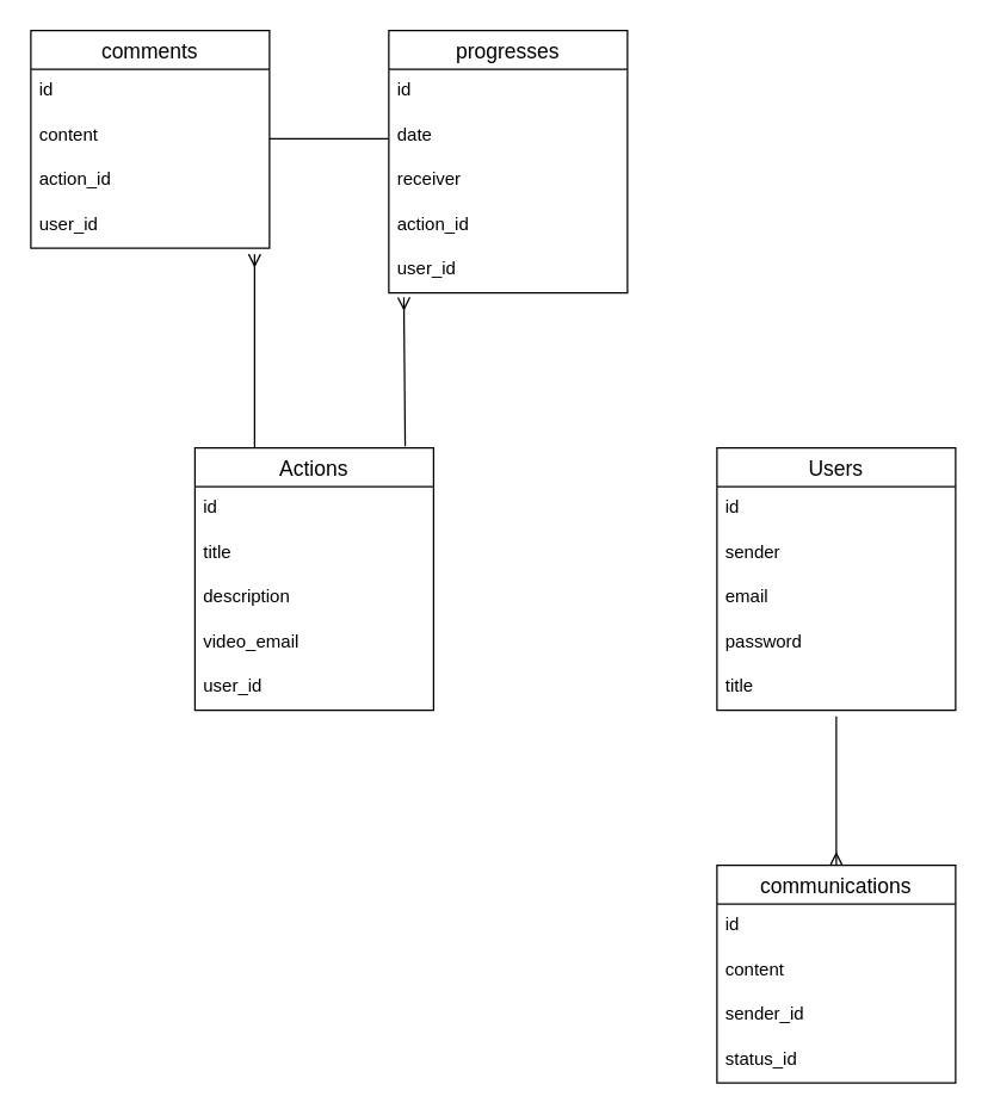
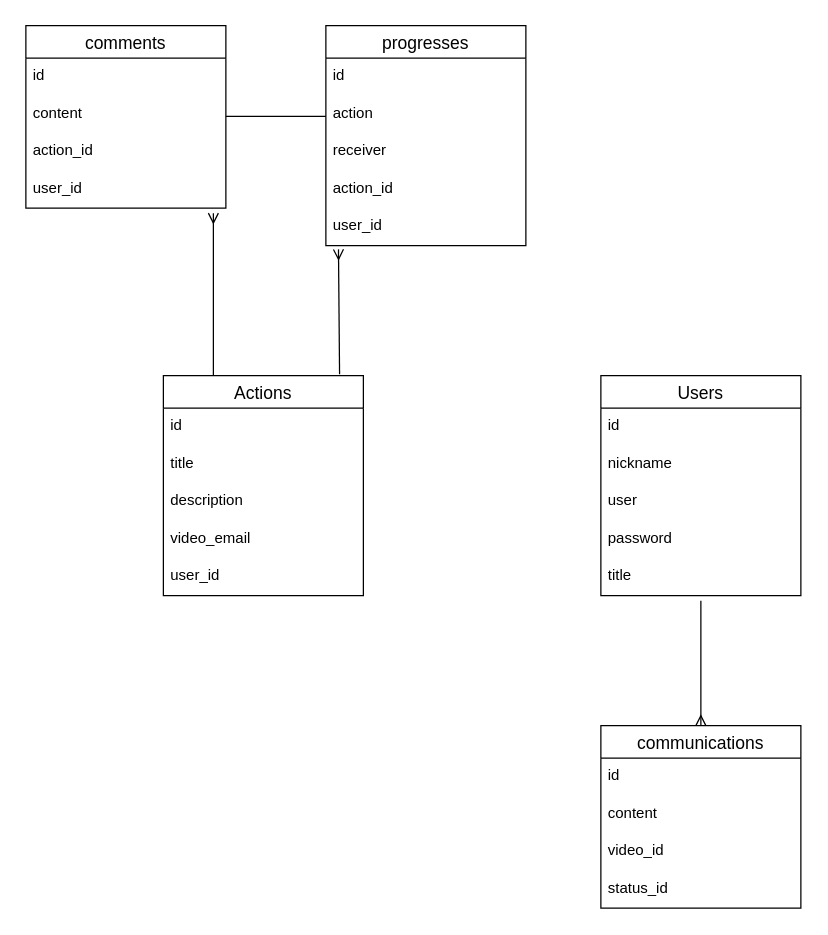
  <mxCell id="0" />
  <mxCell id="1" parent="0" />
  <mxCell id="2" value="Users" style="swimlane;fontStyle=0;childLayout=stackLayout;horizontal=1;startSize=26;horizontalStack=0;resizeParent=1;resizeParentMax=0;resizeLast=0;collapsible=1;marginBottom=0;align=center;fontSize=14;" vertex="1" parent="1"><mxGeometry x="480" y="300" width="160" height="176" as="geometry" /></mxCell>
  <mxCell id="3" value="id" style="text;strokeColor=none;fillColor=none;spacingLeft=4;spacingRight=4;overflow=hidden;rotatable=0;points=[[0,0.5],[1,0.5]];portConstraint=eastwest;fontSize=12;" vertex="1" parent="2"><mxGeometry y="26" width="160" height="30" as="geometry" /></mxCell>
- <mxCell id="4" value="sender" style="text;strokeColor=none;fillColor=none;spacingLeft=4;spacingRight=4;overflow=hidden;rotatable=0;points=[[0,0.5],[1,0.5]];portConstraint=eastwest;fontSize=12;" vertex="1" parent="2"><mxGeometry y="56" width="160" height="30" as="geometry" /></mxCell>
- <mxCell id="5" value="email" style="text;strokeColor=none;fillColor=none;spacingLeft=4;spacingRight=4;overflow=hidden;rotatable=0;points=[[0,0.5],[1,0.5]];portConstraint=eastwest;fontSize=12;" vertex="1" parent="2"><mxGeometry y="86" width="160" height="30" as="geometry" /></mxCell>
+ <mxCell id="4" value="nickname" style="text;strokeColor=none;fillColor=none;spacingLeft=4;spacingRight=4;overflow=hidden;rotatable=0;points=[[0,0.5],[1,0.5]];portConstraint=eastwest;fontSize=12;" vertex="1" parent="2"><mxGeometry y="56" width="160" height="30" as="geometry" /></mxCell>
+ <mxCell id="5" value="user" style="text;strokeColor=none;fillColor=none;spacingLeft=4;spacingRight=4;overflow=hidden;rotatable=0;points=[[0,0.5],[1,0.5]];portConstraint=eastwest;fontSize=12;" vertex="1" parent="2"><mxGeometry y="86" width="160" height="30" as="geometry" /></mxCell>
  <mxCell id="6" value="password" style="text;strokeColor=none;fillColor=none;spacingLeft=4;spacingRight=4;overflow=hidden;rotatable=0;points=[[0,0.5],[1,0.5]];portConstraint=eastwest;fontSize=12;" vertex="1" parent="2"><mxGeometry y="116" width="160" height="30" as="geometry" /></mxCell>
  <mxCell id="7" value="title" style="text;strokeColor=none;fillColor=none;spacingLeft=4;spacingRight=4;overflow=hidden;rotatable=0;points=[[0,0.5],[1,0.5]];portConstraint=eastwest;fontSize=12;" vertex="1" parent="2"><mxGeometry y="146" width="160" height="30" as="geometry" /></mxCell>
  <mxCell id="8" style="edgeStyle=none;html=1;exitX=0.25;exitY=0;exitDx=0;exitDy=0;endArrow=ERmany;endFill=0;" edge="1" parent="1" source="10"><mxGeometry relative="1" as="geometry"><mxPoint x="170" y="170" as="targetPoint" /></mxGeometry></mxCell>
  <mxCell id="9" style="edgeStyle=none;html=1;entryX=0.063;entryY=1.1;entryDx=0;entryDy=0;entryPerimeter=0;endArrow=ERmany;endFill=0;exitX=0.881;exitY=-0.006;exitDx=0;exitDy=0;exitPerimeter=0;" edge="1" parent="1" source="10" target="21"><mxGeometry relative="1" as="geometry"><mxPoint x="270" y="290" as="sourcePoint" /></mxGeometry></mxCell>
  <mxCell id="10" value="Actions" style="swimlane;fontStyle=0;childLayout=stackLayout;horizontal=1;startSize=26;horizontalStack=0;resizeParent=1;resizeParentMax=0;resizeLast=0;collapsible=1;marginBottom=0;align=center;fontSize=14;" vertex="1" parent="1"><mxGeometry x="130" y="300" width="160" height="176" as="geometry" /></mxCell>
  <mxCell id="11" value="id" style="text;strokeColor=none;fillColor=none;spacingLeft=4;spacingRight=4;overflow=hidden;rotatable=0;points=[[0,0.5],[1,0.5]];portConstraint=eastwest;fontSize=12;" vertex="1" parent="10"><mxGeometry y="26" width="160" height="30" as="geometry" /></mxCell>
  <mxCell id="12" value="title" style="text;strokeColor=none;fillColor=none;spacingLeft=4;spacingRight=4;overflow=hidden;rotatable=0;points=[[0,0.5],[1,0.5]];portConstraint=eastwest;fontSize=12;" vertex="1" parent="10"><mxGeometry y="56" width="160" height="30" as="geometry" /></mxCell>
  <mxCell id="13" value="description" style="text;strokeColor=none;fillColor=none;spacingLeft=4;spacingRight=4;overflow=hidden;rotatable=0;points=[[0,0.5],[1,0.5]];portConstraint=eastwest;fontSize=12;" vertex="1" parent="10"><mxGeometry y="86" width="160" height="30" as="geometry" /></mxCell>
  <mxCell id="14" value="video_email" style="text;strokeColor=none;fillColor=none;spacingLeft=4;spacingRight=4;overflow=hidden;rotatable=0;points=[[0,0.5],[1,0.5]];portConstraint=eastwest;fontSize=12;" vertex="1" parent="10"><mxGeometry y="116" width="160" height="30" as="geometry" /></mxCell>
  <mxCell id="15" value="user_id" style="text;strokeColor=none;fillColor=none;spacingLeft=4;spacingRight=4;overflow=hidden;rotatable=0;points=[[0,0.5],[1,0.5]];portConstraint=eastwest;fontSize=12;" vertex="1" parent="10"><mxGeometry y="146" width="160" height="30" as="geometry" /></mxCell>
  <mxCell id="16" value="progresses" style="swimlane;fontStyle=0;childLayout=stackLayout;horizontal=1;startSize=26;horizontalStack=0;resizeParent=1;resizeParentMax=0;resizeLast=0;collapsible=1;marginBottom=0;align=center;fontSize=14;" vertex="1" parent="1"><mxGeometry x="260" y="20" width="160" height="176" as="geometry" /></mxCell>
  <mxCell id="17" value="id" style="text;strokeColor=none;fillColor=none;spacingLeft=4;spacingRight=4;overflow=hidden;rotatable=0;points=[[0,0.5],[1,0.5]];portConstraint=eastwest;fontSize=12;" vertex="1" parent="16"><mxGeometry y="26" width="160" height="30" as="geometry" /></mxCell>
- <mxCell id="18" value="date" style="text;strokeColor=none;fillColor=none;spacingLeft=4;spacingRight=4;overflow=hidden;rotatable=0;points=[[0,0.5],[1,0.5]];portConstraint=eastwest;fontSize=12;" vertex="1" parent="16"><mxGeometry y="56" width="160" height="30" as="geometry" /></mxCell>
+ <mxCell id="18" value="action" style="text;strokeColor=none;fillColor=none;spacingLeft=4;spacingRight=4;overflow=hidden;rotatable=0;points=[[0,0.5],[1,0.5]];portConstraint=eastwest;fontSize=12;" vertex="1" parent="16"><mxGeometry y="56" width="160" height="30" as="geometry" /></mxCell>
  <mxCell id="19" value="receiver" style="text;strokeColor=none;fillColor=none;spacingLeft=4;spacingRight=4;overflow=hidden;rotatable=0;points=[[0,0.5],[1,0.5]];portConstraint=eastwest;fontSize=12;" vertex="1" parent="16"><mxGeometry y="86" width="160" height="30" as="geometry" /></mxCell>
  <mxCell id="20" value="action_id" style="text;strokeColor=none;fillColor=none;spacingLeft=4;spacingRight=4;overflow=hidden;rotatable=0;points=[[0,0.5],[1,0.5]];portConstraint=eastwest;fontSize=12;" vertex="1" parent="16"><mxGeometry y="116" width="160" height="30" as="geometry" /></mxCell>
  <mxCell id="21" value="user_id" style="text;strokeColor=none;fillColor=none;spacingLeft=4;spacingRight=4;overflow=hidden;rotatable=0;points=[[0,0.5],[1,0.5]];portConstraint=eastwest;fontSize=12;" vertex="1" parent="16"><mxGeometry y="146" width="160" height="30" as="geometry" /></mxCell>
  <mxCell id="22" value="comments" style="swimlane;fontStyle=0;childLayout=stackLayout;horizontal=1;startSize=26;horizontalStack=0;resizeParent=1;resizeParentMax=0;resizeLast=0;collapsible=1;marginBottom=0;align=center;fontSize=14;" vertex="1" parent="1"><mxGeometry x="20" y="20" width="160" height="146" as="geometry" /></mxCell>
  <mxCell id="23" value="id" style="text;strokeColor=none;fillColor=none;spacingLeft=4;spacingRight=4;overflow=hidden;rotatable=0;points=[[0,0.5],[1,0.5]];portConstraint=eastwest;fontSize=12;" vertex="1" parent="22"><mxGeometry y="26" width="160" height="30" as="geometry" /></mxCell>
  <mxCell id="24" value="content" style="text;strokeColor=none;fillColor=none;spacingLeft=4;spacingRight=4;overflow=hidden;rotatable=0;points=[[0,0.5],[1,0.5]];portConstraint=eastwest;fontSize=12;" vertex="1" parent="22"><mxGeometry y="56" width="160" height="30" as="geometry" /></mxCell>
  <mxCell id="25" value="action_id" style="text;strokeColor=none;fillColor=none;spacingLeft=4;spacingRight=4;overflow=hidden;rotatable=0;points=[[0,0.5],[1,0.5]];portConstraint=eastwest;fontSize=12;" vertex="1" parent="22"><mxGeometry y="86" width="160" height="30" as="geometry" /></mxCell>
  <mxCell id="26" value="user_id" style="text;strokeColor=none;fillColor=none;spacingLeft=4;spacingRight=4;overflow=hidden;rotatable=0;points=[[0,0.5],[1,0.5]];portConstraint=eastwest;fontSize=12;" vertex="1" parent="22"><mxGeometry y="116" width="160" height="30" as="geometry" /></mxCell>
  <mxCell id="27" value="communications" style="swimlane;fontStyle=0;childLayout=stackLayout;horizontal=1;startSize=26;horizontalStack=0;resizeParent=1;resizeParentMax=0;resizeLast=0;collapsible=1;marginBottom=0;align=center;fontSize=14;" vertex="1" parent="1"><mxGeometry x="480" y="580" width="160" height="146" as="geometry" /></mxCell>
  <mxCell id="28" value="id" style="text;strokeColor=none;fillColor=none;spacingLeft=4;spacingRight=4;overflow=hidden;rotatable=0;points=[[0,0.5],[1,0.5]];portConstraint=eastwest;fontSize=12;" vertex="1" parent="27"><mxGeometry y="26" width="160" height="30" as="geometry" /></mxCell>
  <mxCell id="29" value="content" style="text;strokeColor=none;fillColor=none;spacingLeft=4;spacingRight=4;overflow=hidden;rotatable=0;points=[[0,0.5],[1,0.5]];portConstraint=eastwest;fontSize=12;" vertex="1" parent="27"><mxGeometry y="56" width="160" height="30" as="geometry" /></mxCell>
- <mxCell id="30" value="sender_id" style="text;strokeColor=none;fillColor=none;spacingLeft=4;spacingRight=4;overflow=hidden;rotatable=0;points=[[0,0.5],[1,0.5]];portConstraint=eastwest;fontSize=12;" vertex="1" parent="27"><mxGeometry y="86" width="160" height="30" as="geometry" /></mxCell>
+ <mxCell id="30" value="video_id" style="text;strokeColor=none;fillColor=none;spacingLeft=4;spacingRight=4;overflow=hidden;rotatable=0;points=[[0,0.5],[1,0.5]];portConstraint=eastwest;fontSize=12;" vertex="1" parent="27"><mxGeometry y="86" width="160" height="30" as="geometry" /></mxCell>
  <mxCell id="31" value="status_id" style="text;strokeColor=none;fillColor=none;spacingLeft=4;spacingRight=4;overflow=hidden;rotatable=0;points=[[0,0.5],[1,0.5]];portConstraint=eastwest;fontSize=12;" vertex="1" parent="27"><mxGeometry y="116" width="160" height="30" as="geometry" /></mxCell>
  <mxCell id="32" style="edgeStyle=none;html=1;entryX=0.5;entryY=0;entryDx=0;entryDy=0;endArrow=ERmany;endFill=0;" edge="1" parent="1" target="27"><mxGeometry relative="1" as="geometry"><mxPoint x="560" y="480" as="sourcePoint" /></mxGeometry></mxCell>
  <mxCell id="33" value="" style="endArrow=none;html=1;rounded=0;" edge="1" parent="1"><mxGeometry relative="1" as="geometry"><mxPoint x="180" y="92.5" as="sourcePoint" /><mxPoint x="260" y="92.5" as="targetPoint" /></mxGeometry></mxCell>
